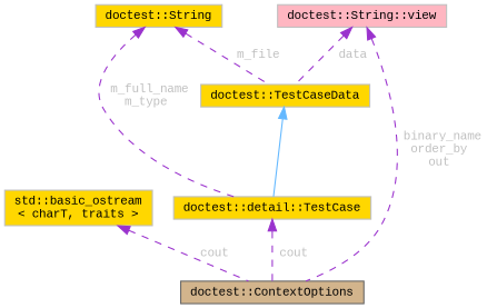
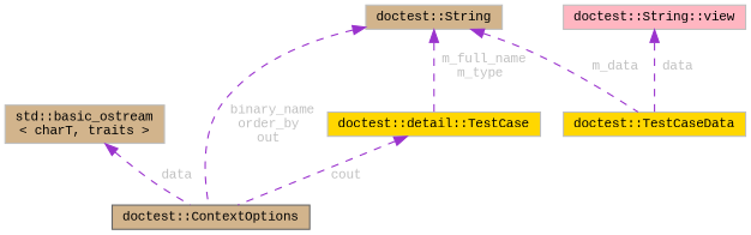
  digraph {
    fontname="Liberation Mono"
    node [color=grey75 fillcolor=tan fontname="Liberation Mono" fontsize=10 shape=box style=filled]
    edge [color=darkorchid3 dir=back fontcolor=grey fontname="Liberation Mono" fontsize=10 labelfontname=Helvetica labelfontsize=10 style=dashed]
    n1 [color=gray40 fontcolor=black height=0.2 label="doctest::ContextOptions" width=0.4]
-   n2 [fillcolor=gold height=0.2 label="std::basic_ostream\l\< charT, traits \>" width=0.4]
-   n3 [fillcolor=gold height=0.2 label="doctest::String" width=0.4]
+   n2 [height=0.2 label="std::basic_ostream\l\< charT, traits \>" width=0.4]
+   n3 [height=0.2 label="doctest::String" width=0.4]
    n4 [fillcolor=gold height=0.2 label="doctest::detail::TestCase" width=0.4]
    n5 [fillcolor=gold height=0.2 label="doctest::TestCaseData" width=0.4]
    n6 [fillcolor=lightpink height=0.2 label="doctest::String::view" width=0.4]
-   n2 -> n1 [label=" cout"]
-   n6 -> n1 [label=" binary_name\norder_by\nout"]
+   n2 -> n1 [label=" data"]
+   n3 -> n1 [label=" binary_name\norder_by\nout"]
    n3 -> n4 [label=" m_full_name\nm_type"]
-   n3 -> n5 [label=" m_file"]
+   n3 -> n5 [label=" m_data"]
    n4 -> n1 [label=" cout"]
-   n5 -> n4 [color=steelblue1 style=solid fontcolor=""]
    n6 -> n5 [label=" data"]
  }
